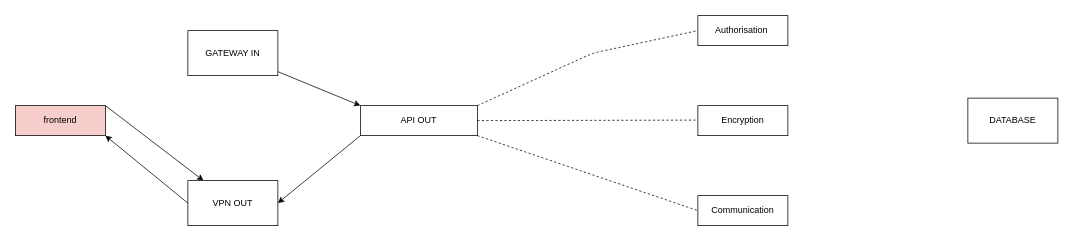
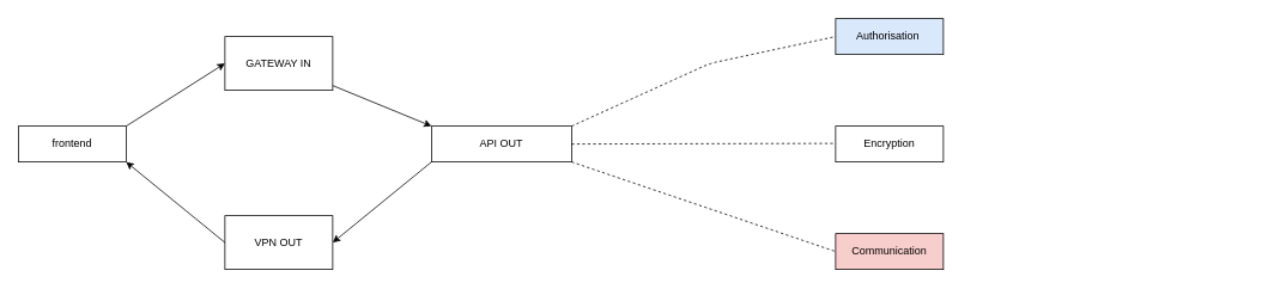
  <mxCell id="0" />
  <mxCell id="1" parent="0" />
  <mxCell id="2" style="edgeStyle=orthogonalEdgeStyle;rounded=0;orthogonalLoop=1;jettySize=auto;html=1;exitX=1;exitY=0;exitDx=0;exitDy=0;" edge="1" parent="1" source="3"><mxGeometry relative="1" as="geometry"><mxPoint x="636" y="140" as="targetPoint" /></mxGeometry></mxCell>
  <mxCell id="3" value="" style="rounded=0;whiteSpace=wrap;html=1;" vertex="1" parent="1"><mxGeometry x="480" y="140" width="156" height="40" as="geometry" /></mxCell>
  <mxCell id="4" value="API OUT" style="text;html=1;strokeColor=none;fillColor=none;align=center;verticalAlign=middle;whiteSpace=wrap;rounded=0;" vertex="1" parent="1"><mxGeometry x="513" y="150" width="90" height="20" as="geometry" /></mxCell>
- <mxCell id="5" value="Authorisation&amp;nbsp;" style="rounded=0;whiteSpace=wrap;html=1;" vertex="1" parent="1"><mxGeometry x="930" y="20" width="120" height="40" as="geometry" /></mxCell>
+ <mxCell id="5" value="Authorisation&amp;nbsp;" style="rounded=0;whiteSpace=wrap;html=1;fillColor=#dae8fc;" vertex="1" parent="1"><mxGeometry x="930" y="20" width="120" height="40" as="geometry" /></mxCell>
  <mxCell id="6" value="Encryption" style="rounded=0;whiteSpace=wrap;html=1;" vertex="1" parent="1"><mxGeometry x="930" y="140" width="120" height="40" as="geometry" /></mxCell>
- <mxCell id="7" value="Communication" style="rounded=0;whiteSpace=wrap;html=1;" vertex="1" parent="1"><mxGeometry x="930" y="260" width="120" height="40" as="geometry" /></mxCell>
- <mxCell id="8" value="frontend" style="rounded=0;whiteSpace=wrap;html=1;fillColor=#f8cecc;" vertex="1" parent="1"><mxGeometry x="20" y="140" width="120" height="40" as="geometry" /></mxCell>
+ <mxCell id="7" value="Communication" style="rounded=0;whiteSpace=wrap;html=1;fillColor=#f8cecc;" vertex="1" parent="1"><mxGeometry x="930" y="260" width="120" height="40" as="geometry" /></mxCell>
+ <mxCell id="8" value="frontend" style="rounded=0;whiteSpace=wrap;html=1;" vertex="1" parent="1"><mxGeometry x="20" y="140" width="120" height="40" as="geometry" /></mxCell>
  <mxCell id="9" value="" style="endArrow=none;dashed=1;html=1;entryX=0;entryY=0.5;entryDx=0;entryDy=0;exitX=1;exitY=0;exitDx=0;exitDy=0;" edge="1" parent="1" source="3" target="5"><mxGeometry width="50" height="50" relative="1" as="geometry"><mxPoint x="620" y="170" as="sourcePoint" /><mxPoint x="910" y="40" as="targetPoint" /><Array as="points"><mxPoint x="790" y="70" /></Array></mxGeometry></mxCell>
  <mxCell id="10" value="" style="endArrow=none;dashed=1;html=1;exitX=1;exitY=0.5;exitDx=0;exitDy=0;" edge="1" parent="1" source="3"><mxGeometry width="50" height="50" relative="1" as="geometry"><mxPoint x="650" y="159.29" as="sourcePoint" /><mxPoint x="930" y="159.29" as="targetPoint" /></mxGeometry></mxCell>
  <mxCell id="11" value="" style="endArrow=none;dashed=1;html=1;entryX=0;entryY=0.5;entryDx=0;entryDy=0;exitX=1;exitY=1;exitDx=0;exitDy=0;exitPerimeter=0;" edge="1" parent="1" source="3" target="7"><mxGeometry width="50" height="50" relative="1" as="geometry"><mxPoint x="620" y="180" as="sourcePoint" /><mxPoint x="870" y="210" as="targetPoint" /></mxGeometry></mxCell>
  <mxCell id="12" value="GATEWAY IN" style="rounded=0;whiteSpace=wrap;html=1;" vertex="1" parent="1"><mxGeometry x="250" y="40" width="120" height="60" as="geometry" /></mxCell>
  <mxCell id="13" value="" style="endArrow=classic;html=1;entryX=0;entryY=0;entryDx=0;entryDy=0;" edge="1" parent="1" source="12" target="3"><mxGeometry width="50" height="50" relative="1" as="geometry"><mxPoint x="740" y="380" as="sourcePoint" /><mxPoint x="790" y="330" as="targetPoint" /></mxGeometry></mxCell>
- <mxCell id="14" value="" style="endArrow=classic;html=1;exitX=1;exitY=0;exitDx=0;exitDy=0;" edge="1" parent="1" source="8" target="15"><mxGeometry width="50" height="50" relative="1" as="geometry"><mxPoint x="140" y="160" as="sourcePoint" /><mxPoint x="190" y="110" as="targetPoint" /></mxGeometry></mxCell>
+ <mxCell id="14" value="" style="endArrow=classic;html=1;entryX=0;entryY=0.5;entryDx=0;entryDy=0;exitX=1;exitY=0;exitDx=0;exitDy=0;" edge="1" parent="1" source="8" target="12"><mxGeometry width="50" height="50" relative="1" as="geometry"><mxPoint x="140" y="160" as="sourcePoint" /><mxPoint x="190" y="110" as="targetPoint" /></mxGeometry></mxCell>
  <mxCell id="15" value="VPN OUT" style="rounded=0;whiteSpace=wrap;html=1;" vertex="1" parent="1"><mxGeometry x="250" y="240" width="120" height="60" as="geometry" /></mxCell>
  <mxCell id="16" value="" style="endArrow=classic;html=1;entryX=1;entryY=0.5;entryDx=0;entryDy=0;exitX=0;exitY=1;exitDx=0;exitDy=0;" edge="1" parent="1" source="3" target="15"><mxGeometry width="50" height="50" relative="1" as="geometry"><mxPoint x="740" y="380" as="sourcePoint" /><mxPoint x="790" y="330" as="targetPoint" /></mxGeometry></mxCell>
  <mxCell id="17" value="" style="endArrow=classic;html=1;entryX=1;entryY=1;entryDx=0;entryDy=0;" edge="1" parent="1" target="8"><mxGeometry width="50" height="50" relative="1" as="geometry"><mxPoint x="250" y="270" as="sourcePoint" /><mxPoint x="300" y="220" as="targetPoint" /></mxGeometry></mxCell>
- <mxCell id="18" value="DATABASE" style="rounded=0;whiteSpace=wrap;html=1;" vertex="1" parent="1"><mxGeometry x="1290" y="130" width="120" height="60" as="geometry" /></mxCell>
